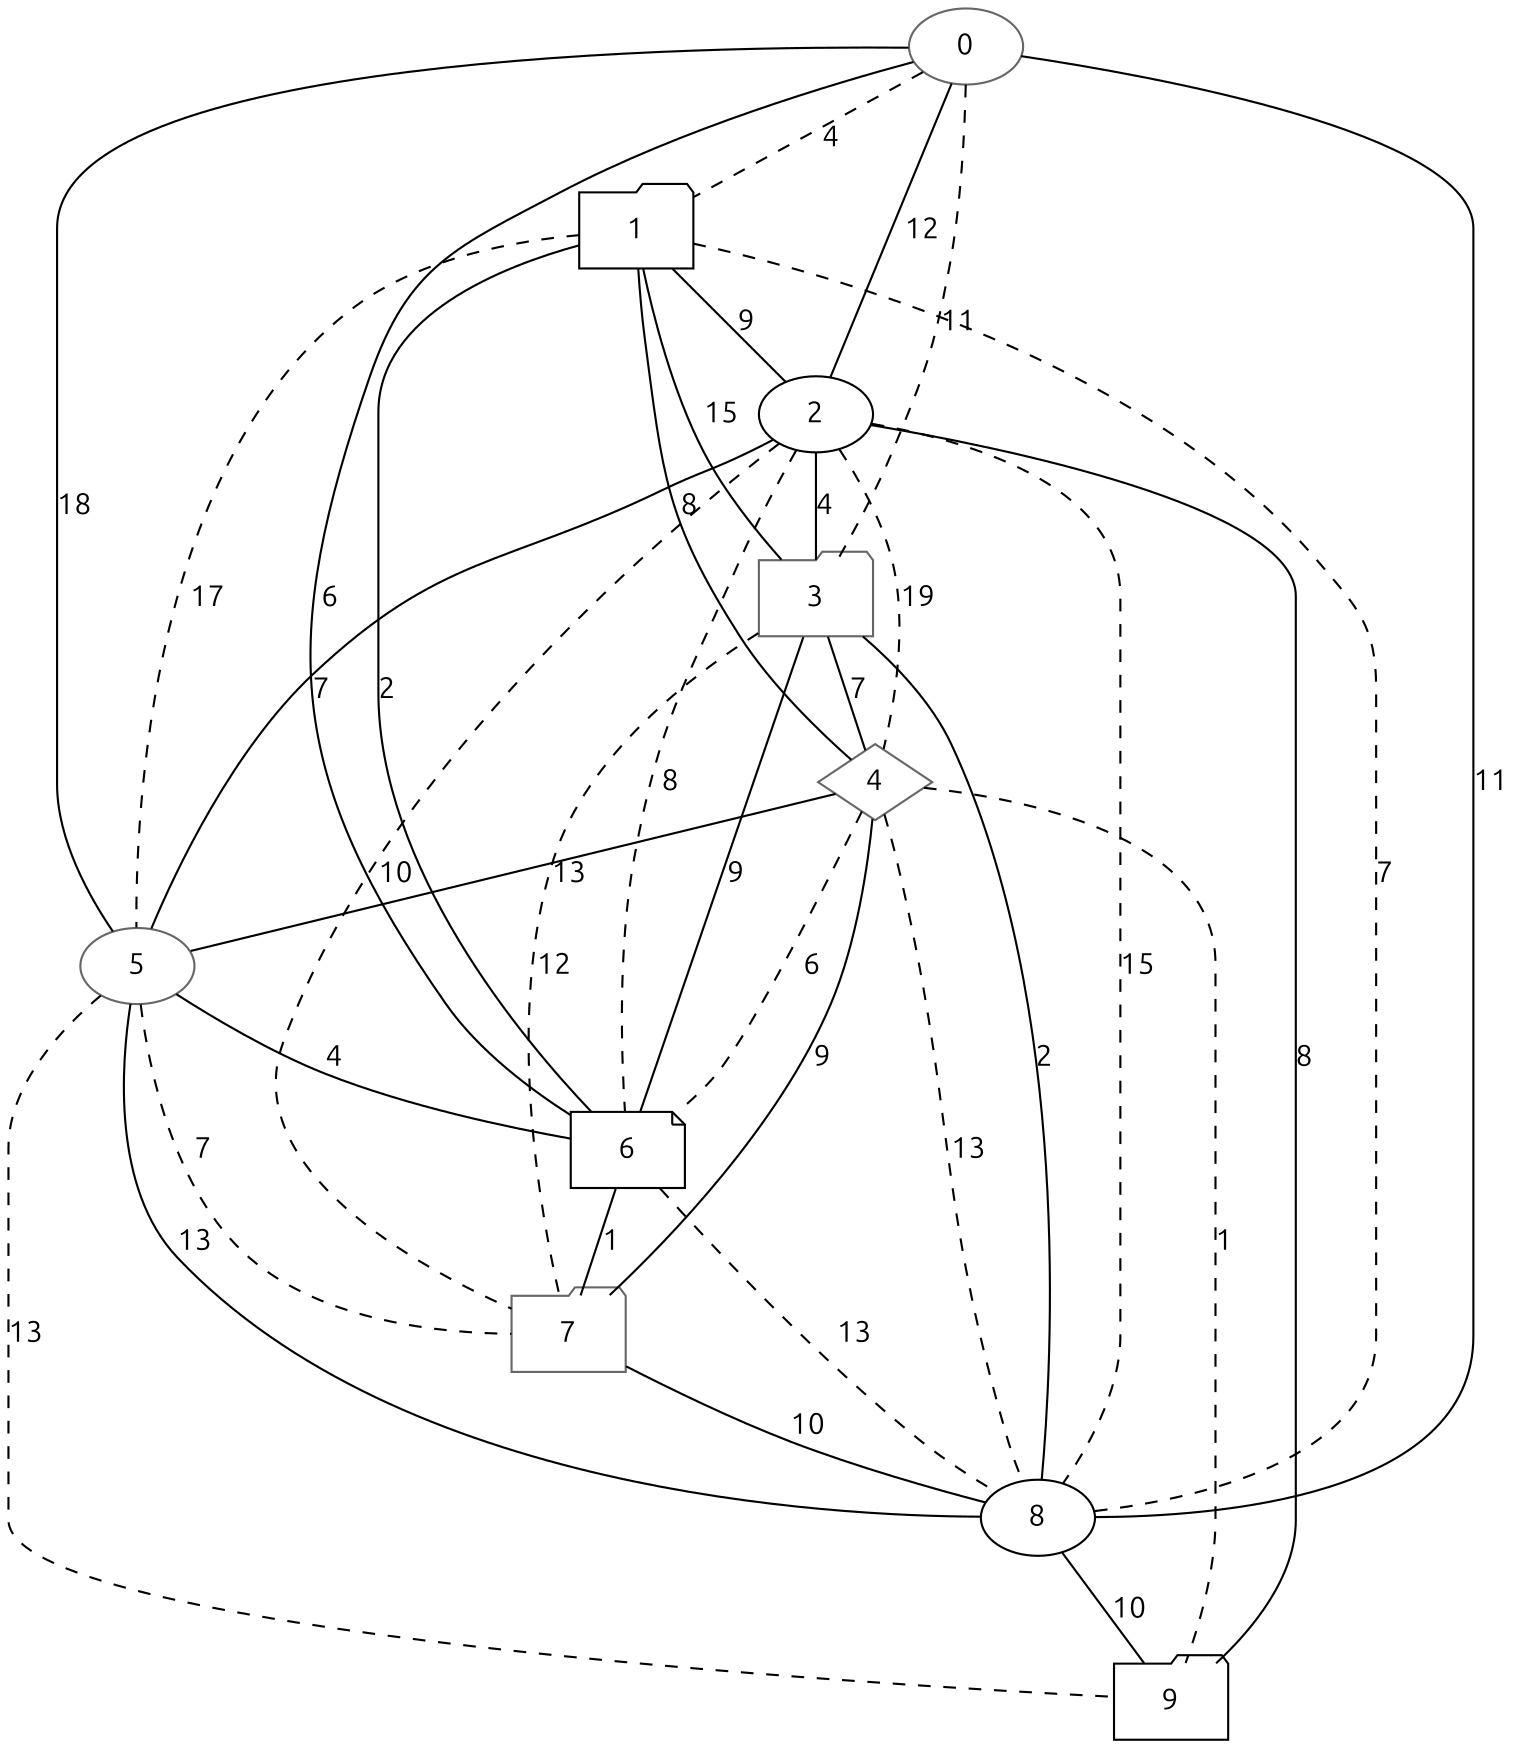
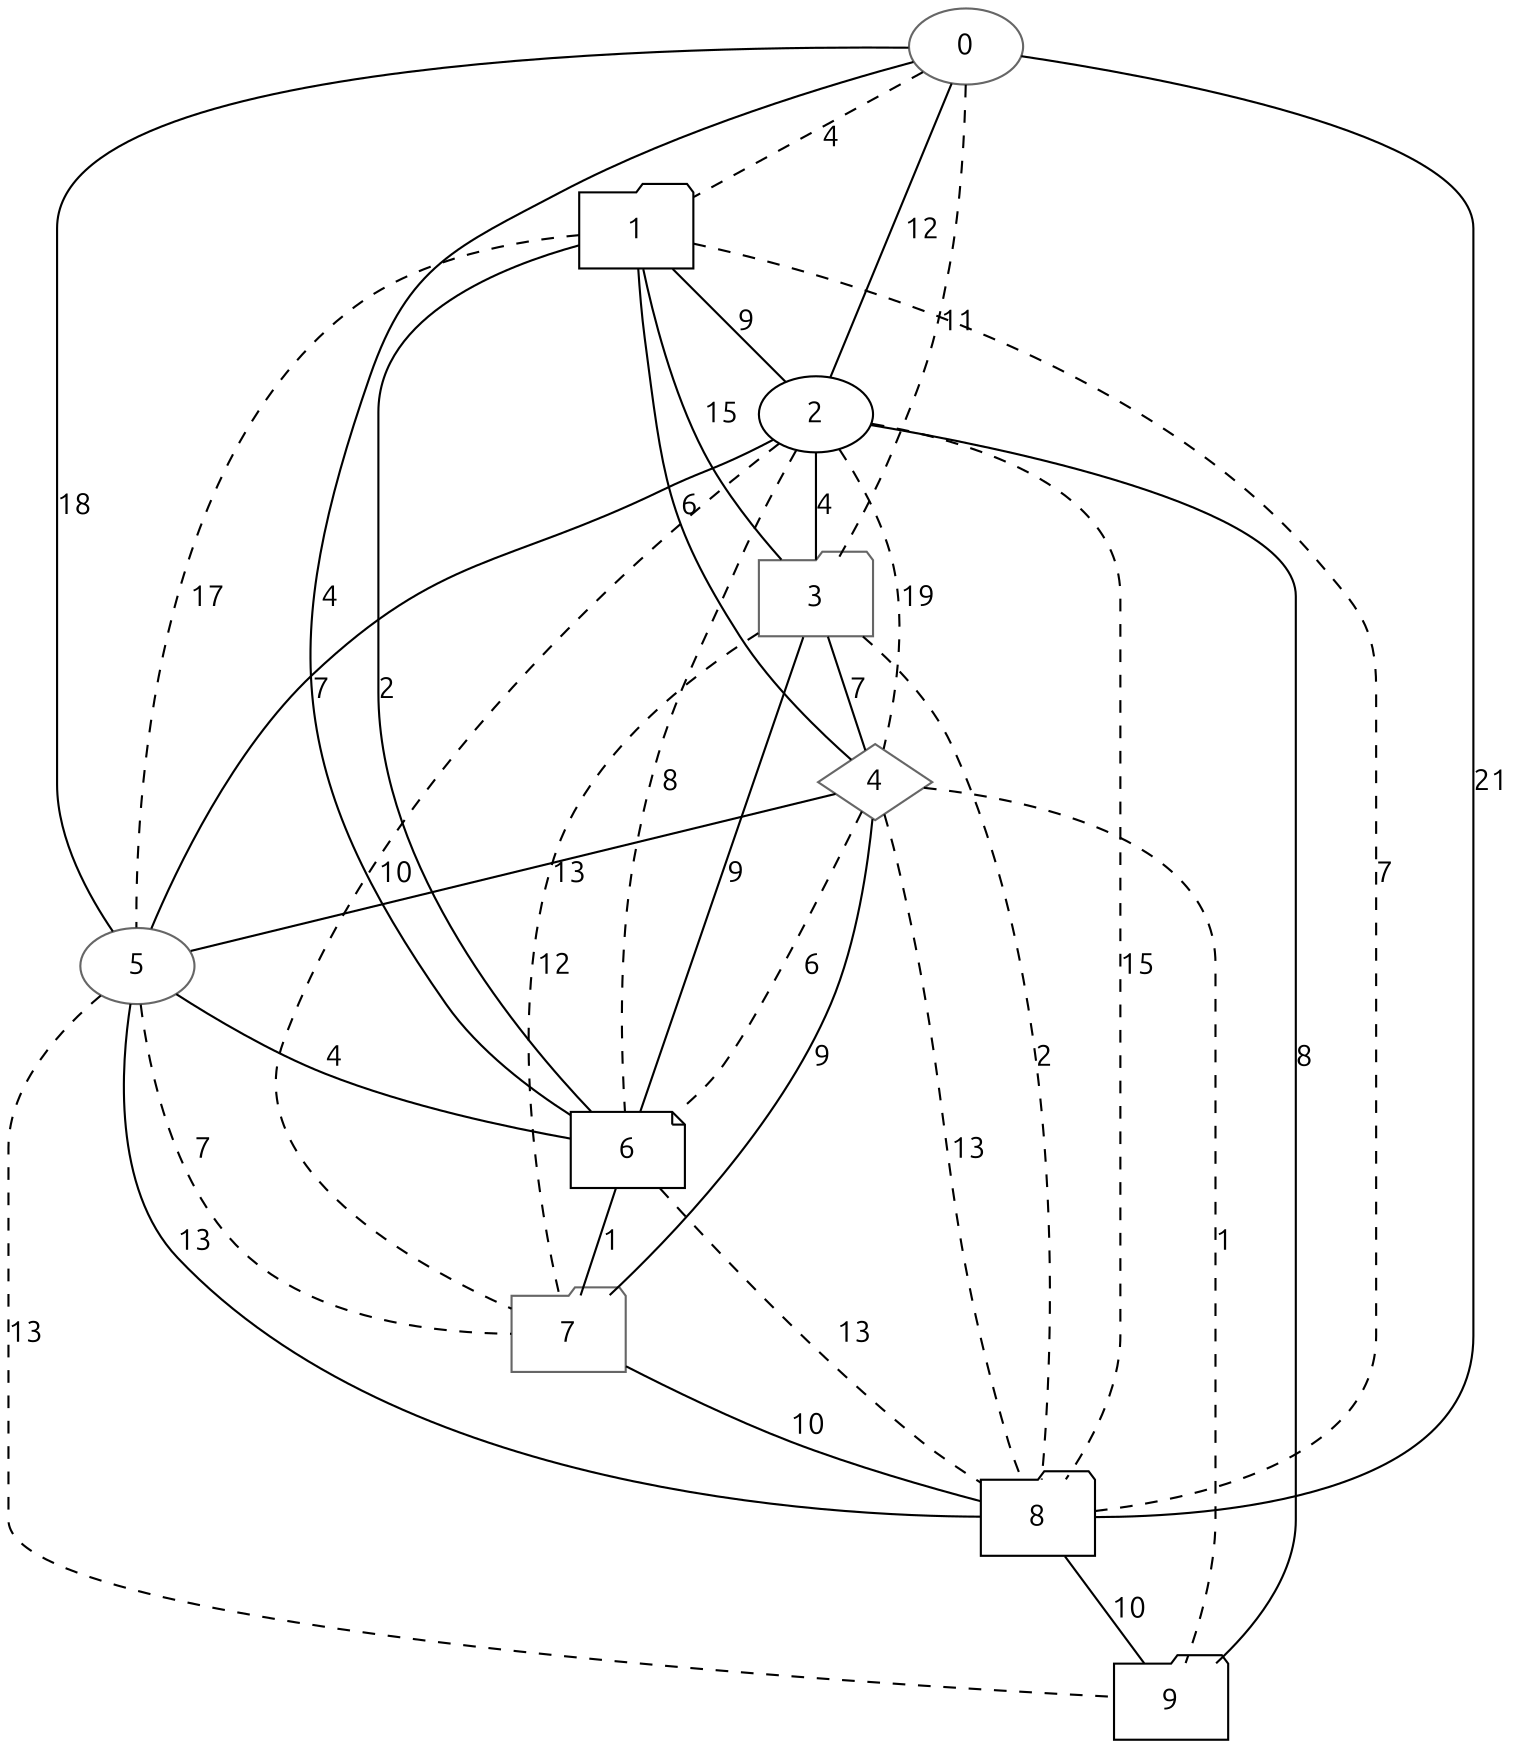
  strict graph {
    fontname=Ubuntu
    node [color=gray40 fontname=Ubuntu shape=folder]
    edge [fontname=Ubuntu style=solid]
    0 [shape=ellipse]
    1 [color=black]
    2 [color=black shape=ellipse]
    3
    5 [shape=ellipse]
    6 [color=black shape=note]
-   8 [color=black shape=ellipse]
+   8 [color=black]
    4 [shape=diamond]
    7
    9 [color=black]
    0 -- 1 [label=4 style=dashed]
    0 -- 2 [label=12]
    0 -- 3 [label=11 style=dashed]
    0 -- 5 [label=18]
-   0 -- 6 [label=6]
-   0 -- 8 [label=11]
+   0 -- 6 [label=4]
+   0 -- 8 [label=21]
    1 -- 2 [label=9]
    1 -- 3 [label=15]
    1 -- 5 [label=17 style=dashed]
    1 -- 6 [label=2]
    1 -- 8 [label=7 style=dashed]
-   1 -- 4 [label=8]
+   1 -- 4 [label=6]
    2 -- 3 [label=4]
    2 -- 5 [label=7]
    2 -- 6 [label=8 style=dashed]
    2 -- 8 [label=15 style=dashed]
    2 -- 4 [label=19 style=dashed]
    2 -- 7 [label=10 style=dashed]
    2 -- 9 [label=8]
    3 -- 6 [label=9]
-   3 -- 8 [label=2]
+   3 -- 8 [label=2 style=dashed]
    3 -- 4 [label=7]
    3 -- 7 [label=12 style=dashed]
    5 -- 6 [label=4]
    5 -- 8 [label=13]
    5 -- 7 [label=7 style=dashed]
    5 -- 9 [label=13 style=dashed]
    6 -- 8 [label=13 style=dashed]
    6 -- 7 [label=1]
    8 -- 9 [label=10]
    4 -- 5 [label=13]
    4 -- 6 [label=6 style=dashed]
    4 -- 8 [label=13 style=dashed]
    4 -- 7 [label=9]
    4 -- 9 [label=1 style=dashed]
    7 -- 8 [label=10]
  }
